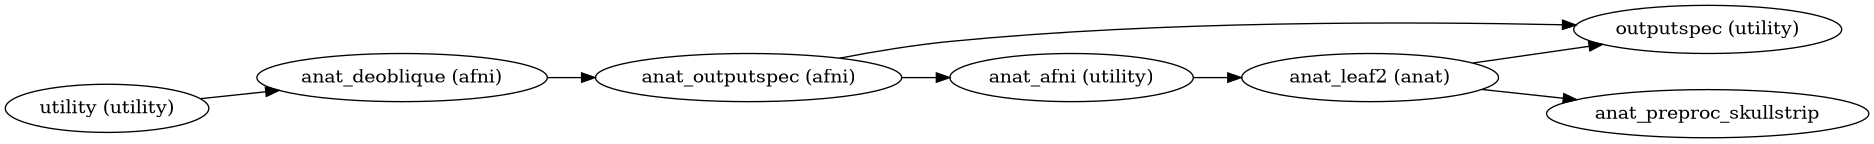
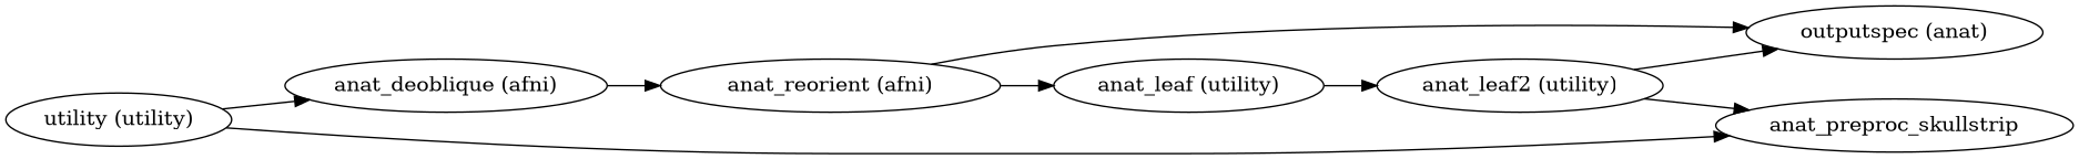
  strict digraph {
    fontname="DejaVu Serif"
    rankdir=LR
    node [fontname="DejaVu Serif"]
    edge [fontname="DejaVu Serif"]
    n1 [label="utility (utility)"]
    "anat_deoblique (afni)"
    anat_preproc_skullstrip
-   "anat_reorient (afni)" [label="anat_outputspec (afni)"]
-   "outputspec (utility)"
-   "anat_leaf (utility)" [label="anat_afni (utility)"]
-   "anat_leaf2 (utility)" [label="anat_leaf2 (anat)"]
+   "anat_reorient (afni)"
+   "outputspec (utility)" [label="outputspec (anat)"]
+   "anat_leaf (utility)"
+   "anat_leaf2 (utility)"
    n1 -> "anat_deoblique (afni)"
+   n1 -> anat_preproc_skullstrip
    "anat_deoblique (afni)" -> "anat_reorient (afni)"
    "anat_reorient (afni)" -> "outputspec (utility)"
    "anat_reorient (afni)" -> "anat_leaf (utility)"
    "anat_leaf (utility)" -> "anat_leaf2 (utility)"
    "anat_leaf2 (utility)" -> anat_preproc_skullstrip
    "anat_leaf2 (utility)" -> "outputspec (utility)"
  }
